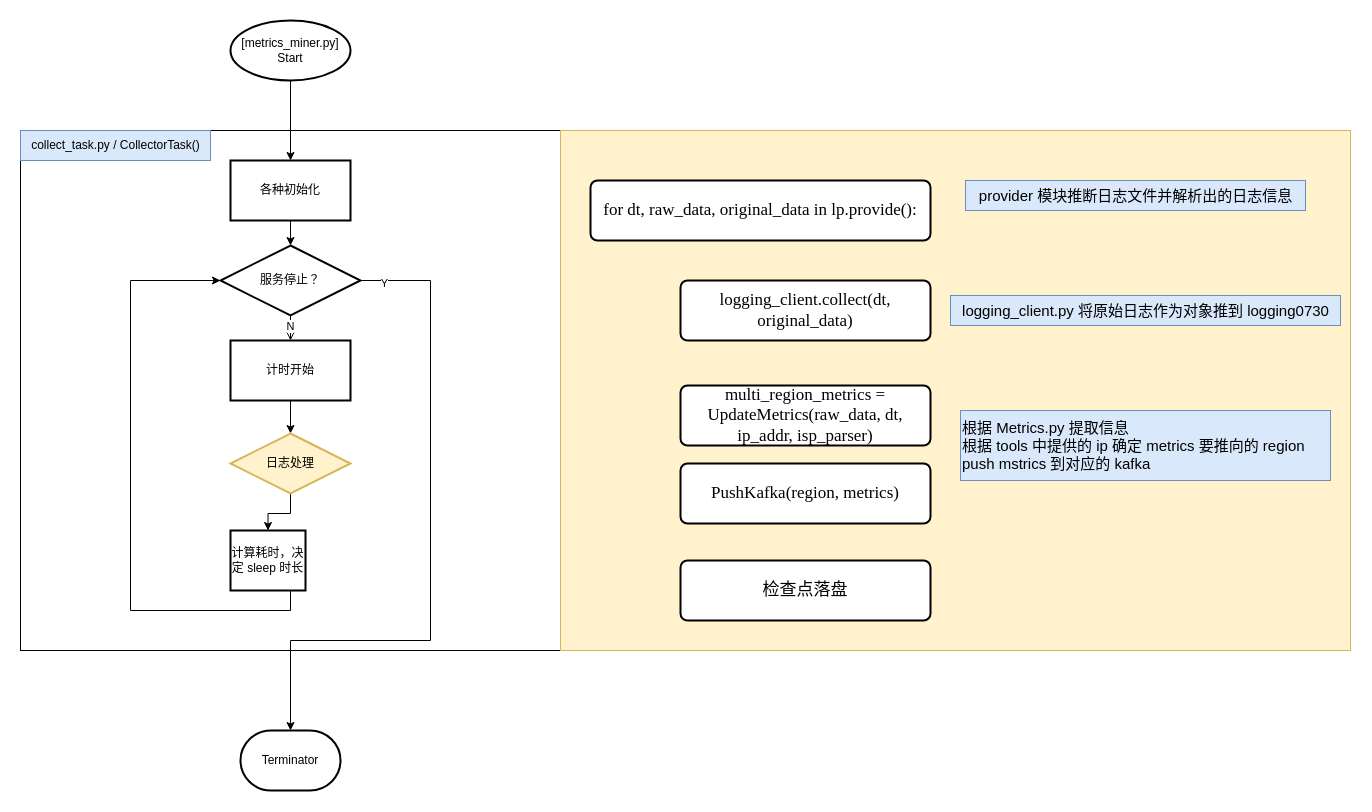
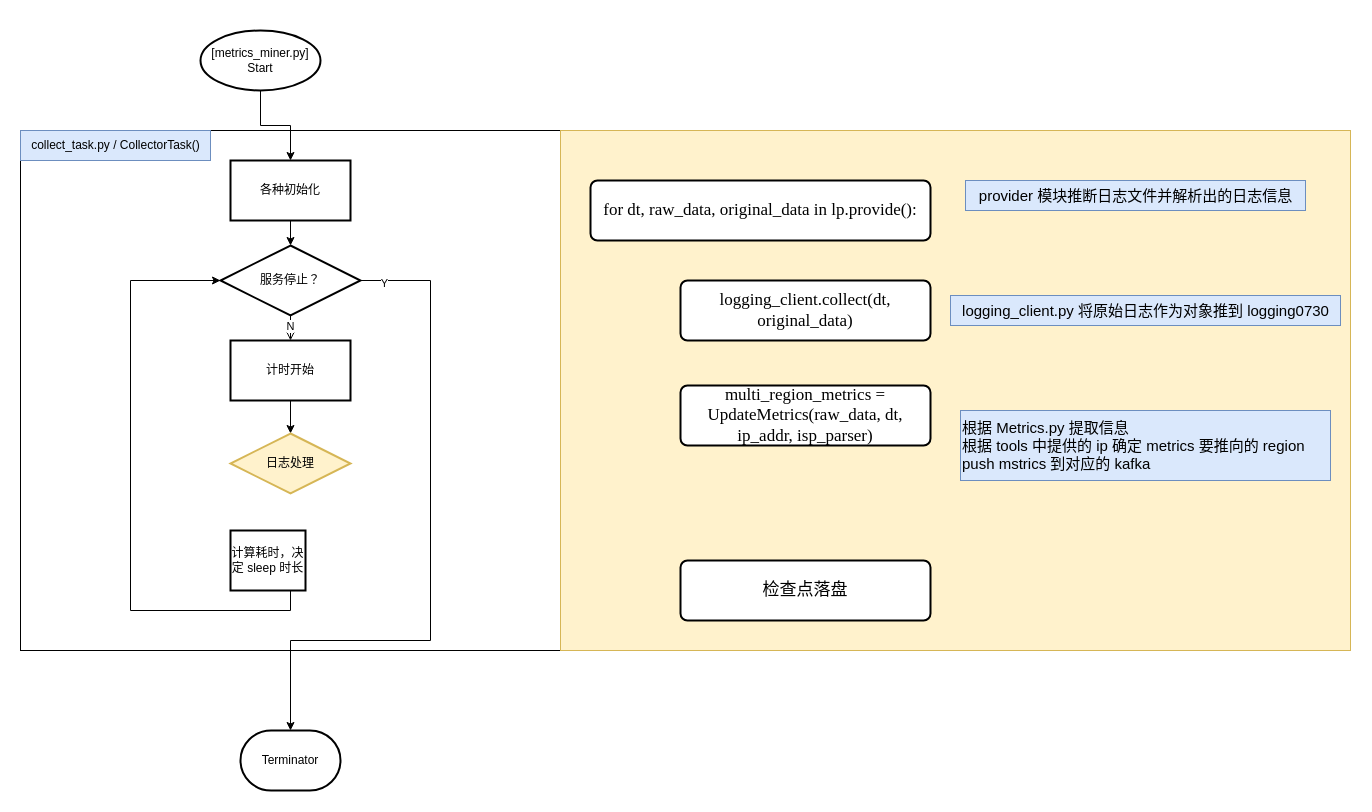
  <mxCell id="0" />
  <mxCell id="1" parent="0" />
  <mxCell id="2" value="" style="group" vertex="1" connectable="0" parent="1"><mxGeometry x="20" y="20" width="1330" height="770" as="geometry" /></mxCell>
  <mxCell id="3" value="" style="rounded=0;whiteSpace=wrap;html=1;" vertex="1" parent="2"><mxGeometry y="110" width="540" height="520" as="geometry" /></mxCell>
  <mxCell id="4" value="" style="edgeStyle=orthogonalEdgeStyle;rounded=0;orthogonalLoop=1;jettySize=auto;html=1;" edge="1" parent="2" source="5" target="7"><mxGeometry relative="1" as="geometry" /></mxCell>
- <mxCell id="5" value="[metrics_miner.py]&lt;div&gt;Start&lt;/div&gt;" style="strokeWidth=2;html=1;shape=mxgraph.flowchart.start_1;whiteSpace=wrap;" vertex="1" parent="2"><mxGeometry x="210" width="120" height="60" as="geometry" /></mxCell>
+ <mxCell id="5" value="[metrics_miner.py]&lt;div&gt;Start&lt;/div&gt;" style="strokeWidth=2;html=1;shape=mxgraph.flowchart.start_1;whiteSpace=wrap;" vertex="1" parent="2"><mxGeometry x="180" y="10" width="120" height="60" as="geometry" /></mxCell>
  <mxCell id="6" value="" style="edgeStyle=orthogonalEdgeStyle;rounded=0;orthogonalLoop=1;jettySize=auto;html=1;" edge="1" parent="2" source="7" target="19"><mxGeometry relative="1" as="geometry" /></mxCell>
  <mxCell id="7" value="各种初始化" style="whiteSpace=wrap;html=1;strokeWidth=2;" vertex="1" parent="2"><mxGeometry x="210" y="140" width="120" height="60" as="geometry" /></mxCell>
  <mxCell id="8" value="collect_task.py / CollectorTask()" style="text;html=1;align=center;verticalAlign=middle;resizable=0;points=[];autosize=1;strokeColor=#6c8ebf;fillColor=#dae8fc;" vertex="1" parent="2"><mxGeometry y="110" width="190" height="30" as="geometry" /></mxCell>
  <mxCell id="9" value="" style="edgeStyle=orthogonalEdgeStyle;rounded=0;orthogonalLoop=1;jettySize=auto;html=1;" edge="1" parent="2" source="10" target="12"><mxGeometry relative="1" as="geometry" /></mxCell>
  <mxCell id="10" value="计时开始" style="whiteSpace=wrap;html=1;strokeWidth=2;" vertex="1" parent="2"><mxGeometry x="210" y="320" width="120" height="60" as="geometry" /></mxCell>
- <mxCell id="11" value="" style="edgeStyle=orthogonalEdgeStyle;rounded=0;orthogonalLoop=1;jettySize=auto;html=1;" edge="1" parent="2" source="12" target="14"><mxGeometry relative="1" as="geometry" /></mxCell>
  <mxCell id="12" value="日志处理" style="rhombus;whiteSpace=wrap;html=1;strokeWidth=2;fillColor=#fff2cc;strokeColor=#d6b656;" vertex="1" parent="2"><mxGeometry x="210" y="413" width="120" height="60" as="geometry" /></mxCell>
  <mxCell id="13" style="edgeStyle=orthogonalEdgeStyle;rounded=0;orthogonalLoop=1;jettySize=auto;html=1;entryX=0;entryY=0.5;entryDx=0;entryDy=0;" edge="1" parent="2" source="14" target="19"><mxGeometry relative="1" as="geometry"><Array as="points"><mxPoint x="270" y="590" /><mxPoint x="110" y="590" /><mxPoint x="110" y="260" /></Array></mxGeometry></mxCell>
  <mxCell id="14" value="计算耗时，决定 sleep 时长" style="whiteSpace=wrap;html=1;strokeWidth=2;" vertex="1" parent="2"><mxGeometry x="210" y="510" width="75" height="60" as="geometry" /></mxCell>
  <mxCell id="15" value="" style="edgeStyle=orthogonalEdgeStyle;rounded=0;orthogonalLoop=1;jettySize=auto;html=1;endArrow=open;" edge="1" parent="2" source="19" target="10"><mxGeometry relative="1" as="geometry" /></mxCell>
  <mxCell id="16" value="N" style="edgeLabel;html=1;align=center;verticalAlign=middle;resizable=0;points=[];" vertex="1" connectable="0" parent="15"><mxGeometry x="0.455" y="-1" relative="1" as="geometry"><mxPoint as="offset" /></mxGeometry></mxCell>
  <mxCell id="17" value="" style="edgeStyle=orthogonalEdgeStyle;rounded=0;orthogonalLoop=1;jettySize=auto;html=1;exitX=1;exitY=0.5;exitDx=0;exitDy=0;entryX=0.5;entryY=0;entryDx=0;entryDy=0;entryPerimeter=0;" edge="1" parent="2" source="19" target="20"><mxGeometry relative="1" as="geometry"><mxPoint x="304" y="730" as="targetPoint" /><Array as="points"><mxPoint x="410" y="260" /><mxPoint x="410" y="620" /><mxPoint x="270" y="620" /></Array></mxGeometry></mxCell>
  <mxCell id="18" value="Y" style="edgeLabel;html=1;align=center;verticalAlign=middle;resizable=0;points=[];" vertex="1" connectable="0" parent="17"><mxGeometry x="-0.93" y="-2" relative="1" as="geometry"><mxPoint as="offset" /></mxGeometry></mxCell>
  <mxCell id="19" value="服务停止？" style="rhombus;whiteSpace=wrap;html=1;strokeWidth=2;" vertex="1" parent="2"><mxGeometry x="200" y="225" width="140" height="70" as="geometry" /></mxCell>
  <mxCell id="20" value="Terminator" style="strokeWidth=2;html=1;shape=mxgraph.flowchart.terminator;whiteSpace=wrap;" vertex="1" parent="2"><mxGeometry x="220" y="710" width="100" height="60" as="geometry" /></mxCell>
  <mxCell id="21" value="" style="rounded=0;whiteSpace=wrap;html=1;fillColor=#fff2cc;strokeColor=#d6b656;" vertex="1" parent="2"><mxGeometry x="540" y="110" width="790" height="520" as="geometry" /></mxCell>
  <mxCell id="22" value="&lt;font style=&quot;font-size: 17px;&quot; face=&quot;Times New Roman&quot;&gt;for dt, raw_data, original_data in lp.provide():&lt;/font&gt;" style="rounded=1;whiteSpace=wrap;html=1;absoluteArcSize=1;arcSize=14;strokeWidth=2;" vertex="1" parent="2"><mxGeometry x="570" y="160" width="340" height="60" as="geometry" /></mxCell>
  <mxCell id="23" value="provider 模块推断日志文件并解析出的日志信息" style="text;html=1;align=center;verticalAlign=middle;resizable=0;points=[];autosize=1;strokeColor=#6c8ebf;fillColor=#dae8fc;fontSize=15;" vertex="1" parent="2"><mxGeometry x="945" y="160" width="340" height="30" as="geometry" /></mxCell>
  <mxCell id="24" value="&lt;font face=&quot;Times New Roman&quot;&gt;&lt;span style=&quot;font-size: 17px;&quot;&gt;logging_client.collect(dt, original_data)&lt;/span&gt;&lt;/font&gt;" style="rounded=1;whiteSpace=wrap;html=1;absoluteArcSize=1;arcSize=14;strokeWidth=2;" vertex="1" parent="2"><mxGeometry x="660" y="260" width="250" height="60" as="geometry" /></mxCell>
  <mxCell id="25" value="logging_client.py 将原始日志作为对象推到 logging0730" style="text;html=1;align=center;verticalAlign=middle;resizable=0;points=[];autosize=1;strokeColor=#6c8ebf;fillColor=#dae8fc;fontSize=15;" vertex="1" parent="2"><mxGeometry x="930" y="275" width="390" height="30" as="geometry" /></mxCell>
  <mxCell id="26" value="&lt;font face=&quot;Times New Roman&quot;&gt;&lt;span style=&quot;font-size: 17px;&quot;&gt;multi_region_metrics = UpdateMetrics(raw_data, dt, ip_addr, isp_parser)&lt;/span&gt;&lt;/font&gt;" style="rounded=1;whiteSpace=wrap;html=1;absoluteArcSize=1;arcSize=14;strokeWidth=2;" vertex="1" parent="2"><mxGeometry x="660" y="365" width="250" height="60" as="geometry" /></mxCell>
- <mxCell id="27" value="&lt;font face=&quot;Times New Roman&quot;&gt;&lt;span style=&quot;font-size: 17px;&quot;&gt;PushKafka(region, metrics)&lt;/span&gt;&lt;/font&gt;" style="rounded=1;whiteSpace=wrap;html=1;absoluteArcSize=1;arcSize=14;strokeWidth=2;" vertex="1" parent="2"><mxGeometry x="660" y="443" width="250" height="60" as="geometry" /></mxCell>
  <mxCell id="28" value="根据 Metrics.py 提取信息&lt;div&gt;根据 tools 中提供的 ip 确定 metrics 要推向的 region&lt;/div&gt;&lt;div&gt;push mstrics 到对应的 kafka&lt;/div&gt;" style="text;html=1;align=left;verticalAlign=middle;resizable=0;points=[];autosize=1;strokeColor=#6c8ebf;fillColor=#dae8fc;fontSize=15;" vertex="1" parent="2"><mxGeometry x="940" y="390" width="370" height="70" as="geometry" /></mxCell>
  <mxCell id="29" value="&lt;font face=&quot;Times New Roman&quot;&gt;&lt;span style=&quot;font-size: 17px;&quot;&gt;检查点落盘&lt;/span&gt;&lt;/font&gt;" style="rounded=1;whiteSpace=wrap;html=1;absoluteArcSize=1;arcSize=14;strokeWidth=2;" vertex="1" parent="2"><mxGeometry x="660" y="540" width="250" height="60" as="geometry" /></mxCell>
